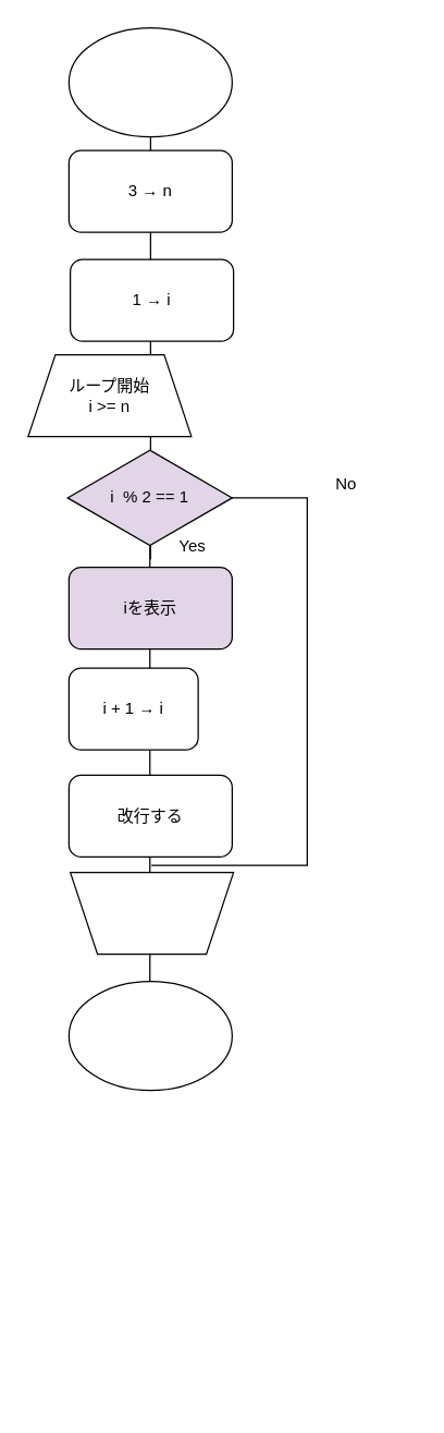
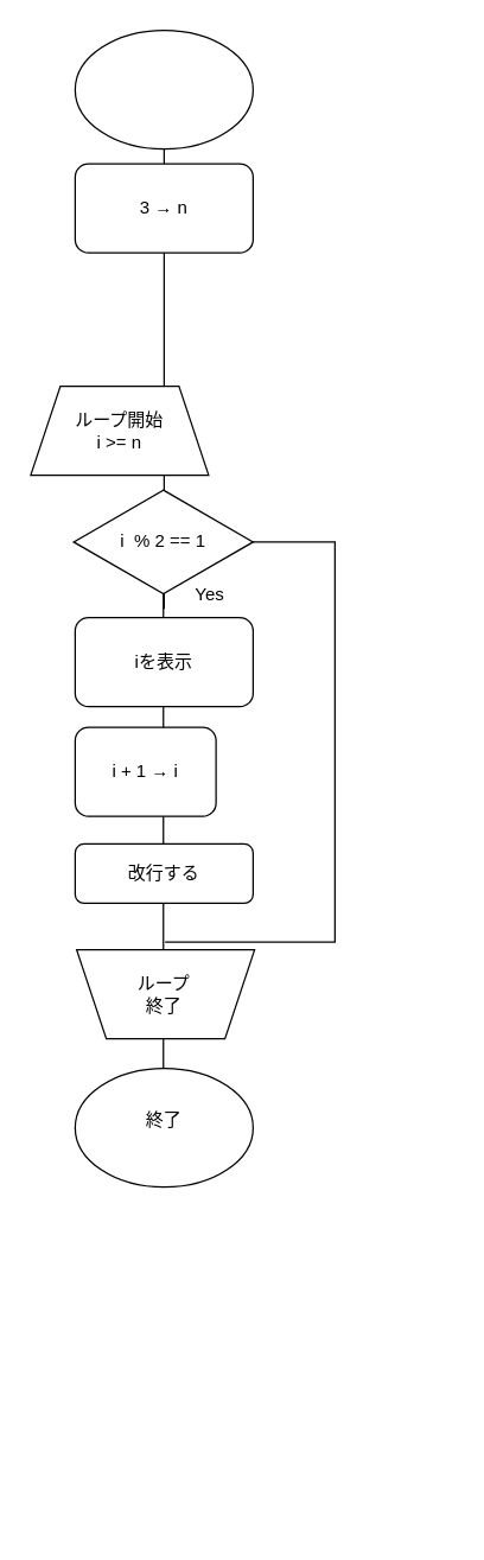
  <mxCell id="0" />
  <mxCell id="1" parent="0" />
  <mxCell id="2" value="" style="shape=partialRectangle;whiteSpace=wrap;html=1;bottom=1;right=1;left=1;top=0;fillColor=none;routingCenterX=-0.5;rotation=-90;" parent="1" vertex="1"><mxGeometry x="33.28" y="442.87" width="269.76" height="114.04" as="geometry" /></mxCell>
  <mxCell id="3" value="" style="group" parent="1" vertex="1" connectable="0"><mxGeometry x="50" y="930" width="120" height="100" as="geometry" /></mxCell>
  <mxCell id="4" value="" style="endArrow=none;html=1;entryX=0.5;entryY=1;entryDx=0;entryDy=0;exitX=0.5;exitY=0;exitDx=0;exitDy=0;" parent="3" edge="1"><mxGeometry width="50" height="50" relative="1" as="geometry"><mxPoint x="59.5" y="-150" as="sourcePoint" /><mxPoint x="59.5" y="-540" as="targetPoint" /></mxGeometry></mxCell>
  <mxCell id="5" value="" style="ellipse;whiteSpace=wrap;html=1;" parent="3" vertex="1"><mxGeometry y="-210" width="120" height="80" as="geometry" /></mxCell>
+ <mxCell id="6" value="終了" style="text;html=1;align=center;verticalAlign=middle;whiteSpace=wrap;rounded=0;" parent="3" vertex="1"><mxGeometry x="30" y="-190" width="60" height="30" as="geometry" /></mxCell>
  <mxCell id="7" value="" style="endArrow=none;html=1;entryX=0.5;entryY=1;entryDx=0;entryDy=0;exitX=0.5;exitY=0;exitDx=0;exitDy=0;" parent="1" target="9" edge="1"><mxGeometry width="50" height="50" relative="1" as="geometry"><mxPoint x="110" y="410" as="sourcePoint" /><mxPoint x="190" y="110" as="targetPoint" /></mxGeometry></mxCell>
  <mxCell id="8" value="ループ開始&lt;div&gt;i &amp;gt;= n&lt;/div&gt;" style="shape=trapezoid;perimeter=trapezoidPerimeter;whiteSpace=wrap;html=1;fixedSize=1;" parent="1" vertex="1"><mxGeometry x="20" y="260" width="120" height="60" as="geometry" /></mxCell>
  <mxCell id="9" value="" style="ellipse;whiteSpace=wrap;html=1;" parent="1" vertex="1"><mxGeometry x="50" y="20" width="120" height="80" as="geometry" /></mxCell>
  <mxCell id="10" value="3 → n" style="rounded=1;whiteSpace=wrap;html=1;" parent="1" vertex="1"><mxGeometry x="50" y="110" width="120" height="60" as="geometry" /></mxCell>
- <mxCell id="11" value="1 → i" style="rounded=1;whiteSpace=wrap;html=1;" parent="1" vertex="1"><mxGeometry x="51" y="190" width="120" height="60" as="geometry" /></mxCell>
  <mxCell id="12" value="i + 1 → i" style="rounded=1;whiteSpace=wrap;html=1;" parent="1" vertex="1"><mxGeometry x="50" y="490" width="95" height="60" as="geometry" /></mxCell>
  <mxCell id="13" value="" style="group" parent="1" vertex="1" connectable="0"><mxGeometry x="51" y="640" width="120" height="60" as="geometry" /></mxCell>
  <mxCell id="14" value="" style="shape=trapezoid;perimeter=trapezoidPerimeter;whiteSpace=wrap;html=1;fixedSize=1;rotation=-180;" parent="13" vertex="1"><mxGeometry width="120" height="60" as="geometry" /></mxCell>
- <mxCell id="16" value="改行する" style="rounded=1;whiteSpace=wrap;html=1;" parent="1" vertex="1"><mxGeometry x="50" y="568.61" width="120" height="60" as="geometry" /></mxCell>
- <mxCell id="17" value="i&amp;nbsp; % 2 == 1" style="rhombus;whiteSpace=wrap;html=1;fillColor=#e1d5e7;" parent="1" vertex="1"><mxGeometry x="49" y="330" width="121" height="70" as="geometry" /></mxCell>
- <mxCell id="18" value="No" style="text;html=1;align=center;verticalAlign=middle;whiteSpace=wrap;rounded=0;" parent="1" vertex="1"><mxGeometry x="224" y="340" width="60" height="30" as="geometry" /></mxCell>
+ <mxCell id="15" value="ループ&lt;div&gt;終了&lt;/div&gt;" style="text;html=1;align=center;verticalAlign=middle;whiteSpace=wrap;rounded=0;" parent="13" vertex="1"><mxGeometry x="29" y="15" width="60" height="30" as="geometry" /></mxCell>
+ <mxCell id="16" value="改行する" style="rounded=1;whiteSpace=wrap;html=1;" parent="1" vertex="1"><mxGeometry x="50" y="568.61" width="120" height="40" as="geometry" /></mxCell>
+ <mxCell id="17" value="i&amp;nbsp; % 2 == 1" style="rhombus;whiteSpace=wrap;html=1;" parent="1" vertex="1"><mxGeometry x="49" y="330" width="121" height="70" as="geometry" /></mxCell>
  <mxCell id="19" value="Yes" style="text;html=1;align=center;verticalAlign=middle;whiteSpace=wrap;rounded=0;" parent="1" vertex="1"><mxGeometry x="111" y="386" width="60" height="30" as="geometry" /></mxCell>
- <mxCell id="20" value="iを&lt;span style=&quot;background-color: transparent;&quot;&gt;表示&lt;/span&gt;" style="rounded=1;whiteSpace=wrap;html=1;fillColor=#e1d5e7;" parent="1" vertex="1"><mxGeometry x="50" y="416" width="120" height="60" as="geometry" /></mxCell>
+ <mxCell id="20" value="iを&lt;span style=&quot;background-color: transparent;&quot;&gt;表示&lt;/span&gt;" style="rounded=1;whiteSpace=wrap;html=1;" parent="1" vertex="1"><mxGeometry x="50" y="416" width="120" height="60" as="geometry" /></mxCell>
